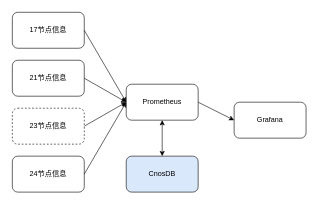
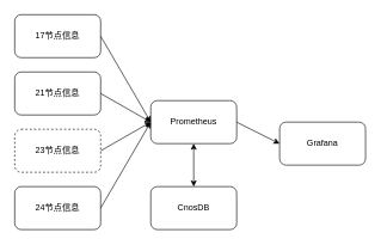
  <mxCell id="0" />
  <mxCell id="1" parent="0" />
  <mxCell id="2" value="17节点信息" style="rounded=1;whiteSpace=wrap;html=1;" parent="1" vertex="1"><mxGeometry x="20" y="20" width="120" height="60" as="geometry" /></mxCell>
  <mxCell id="3" value="21节点信息" style="rounded=1;whiteSpace=wrap;html=1;" parent="1" vertex="1"><mxGeometry x="20" y="100" width="120" height="60" as="geometry" /></mxCell>
  <mxCell id="4" value="23节点信息" style="rounded=1;whiteSpace=wrap;html=1;dashed=1;" parent="1" vertex="1"><mxGeometry x="20" y="180" width="120" height="60" as="geometry" /></mxCell>
  <mxCell id="5" value="24节点信息" style="rounded=1;whiteSpace=wrap;html=1;" parent="1" vertex="1"><mxGeometry x="20" y="260" width="120" height="60" as="geometry" /></mxCell>
  <mxCell id="6" value="Prometheus" style="rounded=1;whiteSpace=wrap;html=1;" parent="1" vertex="1"><mxGeometry x="210" y="140" width="120" height="60" as="geometry" /></mxCell>
  <mxCell id="7" value="" style="endArrow=classic;html=1;entryX=0;entryY=0.5;entryDx=0;entryDy=0;exitX=1;exitY=0.5;exitDx=0;exitDy=0;" parent="1" source="4" target="6" edge="1"><mxGeometry width="50" height="50" relative="1" as="geometry"><mxPoint x="20" y="390" as="sourcePoint" /><mxPoint x="70" y="340" as="targetPoint" /><Array as="points" /></mxGeometry></mxCell>
  <mxCell id="8" value="" style="endArrow=classic;html=1;entryX=0;entryY=0.5;entryDx=0;entryDy=0;" parent="1" target="6" edge="1"><mxGeometry width="50" height="50" relative="1" as="geometry"><mxPoint x="140" y="290" as="sourcePoint" /><mxPoint x="200" y="210" as="targetPoint" /></mxGeometry></mxCell>
  <mxCell id="9" value="" style="endArrow=classic;html=1;entryX=0;entryY=0.5;entryDx=0;entryDy=0;" parent="1" target="6" edge="1"><mxGeometry width="50" height="50" relative="1" as="geometry"><mxPoint x="140" y="130" as="sourcePoint" /><mxPoint x="200" y="170" as="targetPoint" /></mxGeometry></mxCell>
  <mxCell id="10" value="" style="endArrow=classic;html=1;entryX=0;entryY=0.5;entryDx=0;entryDy=0;" parent="1" target="6" edge="1"><mxGeometry width="50" height="50" relative="1" as="geometry"><mxPoint x="140" y="50" as="sourcePoint" /><mxPoint x="190" as="targetPoint" y="0" /></mxGeometry></mxCell>
- <mxCell id="11" value="CnosDB" style="rounded=1;whiteSpace=wrap;html=1;fillColor=#dae8fc;" parent="1" vertex="1"><mxGeometry x="210" y="260" width="120" height="60" as="geometry" /></mxCell>
+ <mxCell id="11" value="CnosDB" style="rounded=1;whiteSpace=wrap;html=1;" parent="1" vertex="1"><mxGeometry x="210" y="260" width="120" height="60" as="geometry" /></mxCell>
  <mxCell id="12" value="" style="endArrow=classic;html=1;entryX=0;entryY=0.5;entryDx=0;entryDy=0;" parent="1" target="14" edge="1"><mxGeometry width="50" height="50" relative="1" as="geometry"><mxPoint x="330" y="170" as="sourcePoint" /><mxPoint x="380" y="120" as="targetPoint" /></mxGeometry></mxCell>
  <mxCell id="13" value="" style="endArrow=classic;startArrow=classic;html=1;exitX=0.5;exitY=0;exitDx=0;exitDy=0;" parent="1" source="11" edge="1"><mxGeometry width="50" height="50" relative="1" as="geometry"><mxPoint x="220" y="250" as="sourcePoint" /><mxPoint x="270" y="200" as="targetPoint" /></mxGeometry></mxCell>
  <mxCell id="14" value="Grafana" style="rounded=1;whiteSpace=wrap;html=1;" parent="1" vertex="1"><mxGeometry x="390" y="170" width="120" height="60" as="geometry" /></mxCell>
